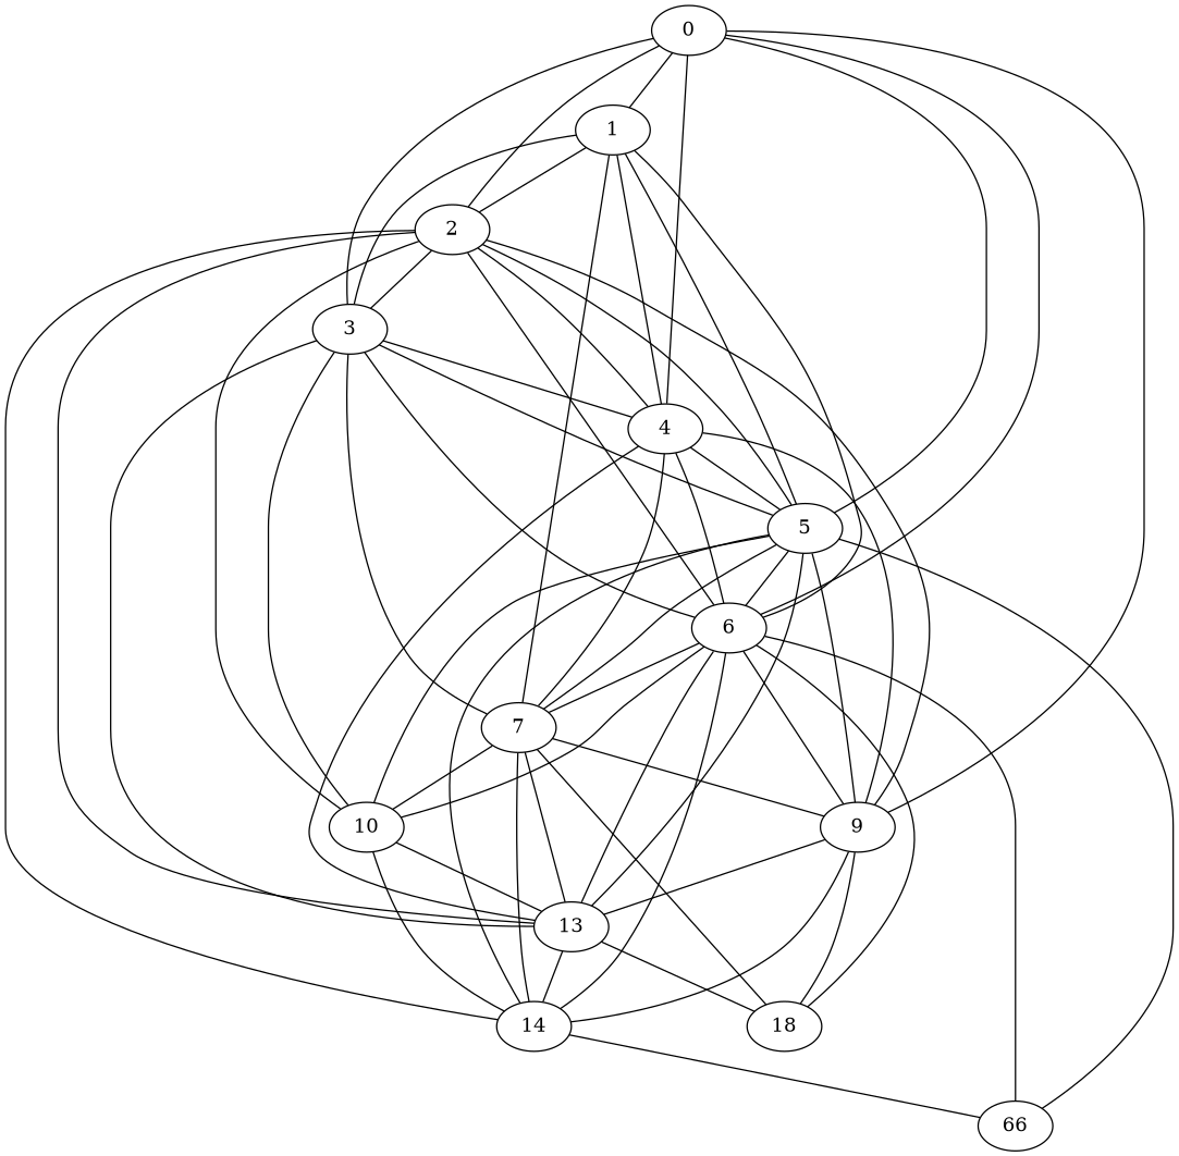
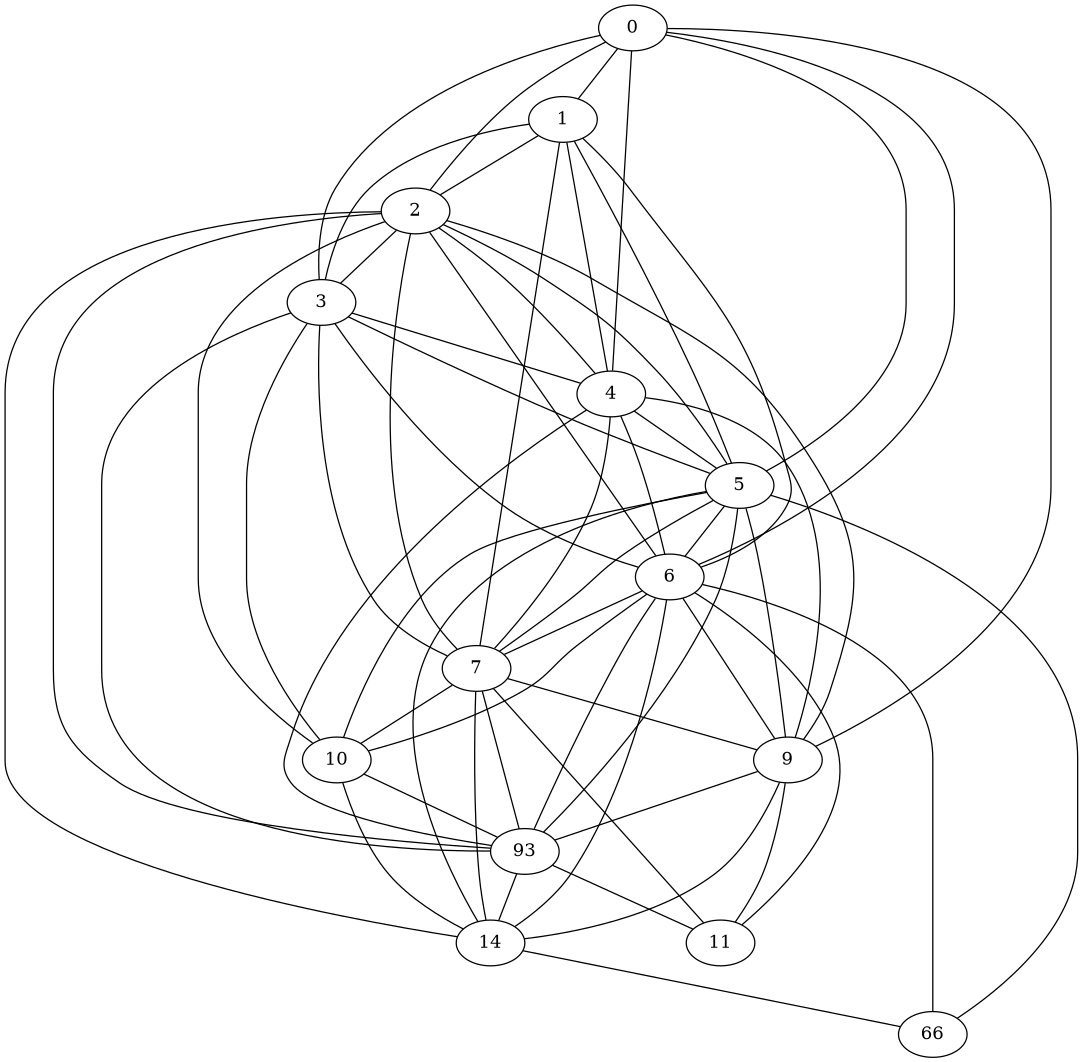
  graph {
    0
    3
    2
    9
    1
    4
    5
    6
    7
-   13
+   13 [label=93]
    10
    n12 [label=14]
-   18
+   18 [label=11]
    n14 [label=66]
    0 -- 3
    0 -- 2
    0 -- 9
    0 -- 1
    0 -- 4
    0 -- 5
    0 -- 6
    3 -- 4
    3 -- 5
    3 -- 6
    3 -- 7
    3 -- 13
    3 -- 10
    2 -- 3
    2 -- 9
    2 -- 4
    2 -- 5
    2 -- 6
+   2 -- 7
    2 -- 13
    2 -- 10
    2 -- n12
    9 -- 13
    9 -- n12
    9 -- 18
    1 -- 3
    1 -- 2
    1 -- 4
    1 -- 5
    1 -- 6
    1 -- 7
    4 -- 9
    4 -- 5
    4 -- 6
    4 -- 7
    4 -- 13
    5 -- 9
    5 -- 6
    5 -- 7
    5 -- 13
    5 -- 10
    5 -- n12
    5 -- n14
    6 -- 9
    6 -- 7
    6 -- 13
    6 -- 10
    6 -- n12
    6 -- 18
    6 -- n14
    7 -- 9
    7 -- 13
    7 -- 10
    7 -- n12
    7 -- 18
    13 -- n12
    13 -- 18
    10 -- 13
    10 -- n12
    n12 -- n14
  }
